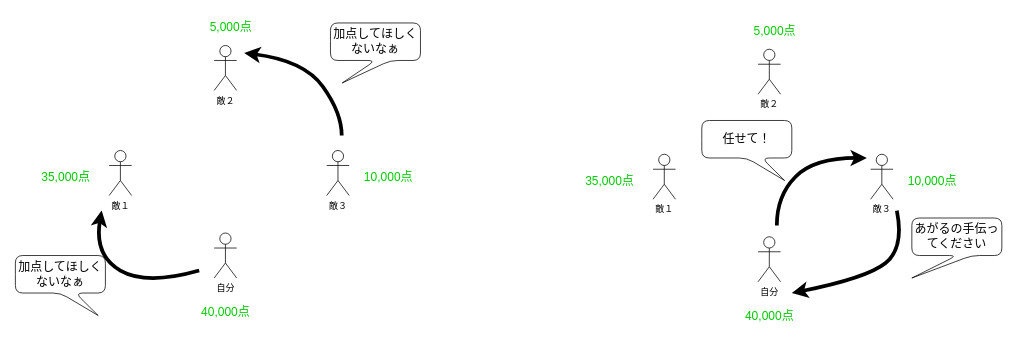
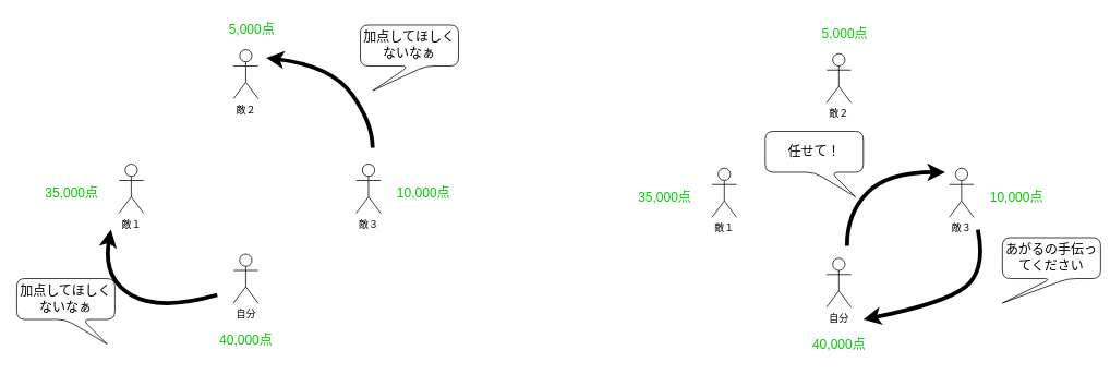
  <mxCell id="0" />
  <mxCell id="1" parent="0" />
  <mxCell id="2" value="自分" style="shape=umlActor;verticalLabelPosition=bottom;verticalAlign=top;html=1;outlineConnect=0;strokeColor=#000000;fillColor=#FFFFFF;" vertex="1" parent="1"><mxGeometry x="285" y="310" width="30" height="60" as="geometry" /></mxCell>
  <mxCell id="3" value="敵３" style="shape=umlActor;verticalLabelPosition=bottom;verticalAlign=top;html=1;outlineConnect=0;strokeColor=#000000;fillColor=#FFFFFF;" vertex="1" parent="1"><mxGeometry x="435" y="200" width="30" height="60" as="geometry" /></mxCell>
  <mxCell id="4" value="敵２" style="shape=umlActor;verticalLabelPosition=bottom;verticalAlign=top;html=1;outlineConnect=0;strokeColor=#000000;fillColor=#FFFFFF;" vertex="1" parent="1"><mxGeometry x="285" y="60" width="30" height="60" as="geometry" /></mxCell>
  <mxCell id="5" value="敵１" style="shape=umlActor;verticalLabelPosition=bottom;verticalAlign=top;html=1;outlineConnect=0;strokeColor=#000000;fillColor=#FFFFFF;" vertex="1" parent="1"><mxGeometry x="145" y="200" width="30" height="60" as="geometry" /></mxCell>
  <mxCell id="6" value="&lt;font style=&quot;font-size: 16px&quot; color=&quot;#00cc00&quot;&gt;40,000点&lt;/font&gt;" style="text;html=1;strokeColor=none;fillColor=none;align=center;verticalAlign=middle;whiteSpace=wrap;rounded=0;" vertex="1" parent="1"><mxGeometry x="257.5" y="400" width="85" height="30" as="geometry" /></mxCell>
  <mxCell id="7" value="&lt;font style=&quot;font-size: 16px&quot; color=&quot;#00cc00&quot;&gt;35,000点&lt;/font&gt;" style="text;html=1;strokeColor=none;fillColor=none;align=center;verticalAlign=middle;whiteSpace=wrap;rounded=0;" vertex="1" parent="1"><mxGeometry x="45" y="220" width="85" height="30" as="geometry" /></mxCell>
  <mxCell id="8" value="&lt;font style=&quot;font-size: 16px&quot; color=&quot;#00cc00&quot;&gt;5,000点&lt;/font&gt;" style="text;html=1;strokeColor=none;fillColor=none;align=center;verticalAlign=middle;whiteSpace=wrap;rounded=0;" vertex="1" parent="1"><mxGeometry x="265" y="20" width="85" height="30" as="geometry" /></mxCell>
  <mxCell id="9" value="&lt;font style=&quot;font-size: 16px&quot; color=&quot;#00cc00&quot;&gt;10,000点&lt;/font&gt;" style="text;html=1;strokeColor=none;fillColor=none;align=center;verticalAlign=middle;whiteSpace=wrap;rounded=0;" vertex="1" parent="1"><mxGeometry x="475" y="220" width="85" height="30" as="geometry" /></mxCell>
  <mxCell id="10" value="" style="curved=1;endArrow=classic;html=1;rounded=0;fontSize=16;fontColor=#00CC00;fillColor=#000000;strokeWidth=5;" edge="1" parent="1"><mxGeometry width="50" height="50" relative="1" as="geometry"><mxPoint x="265" y="360" as="sourcePoint" /><mxPoint x="135" y="280" as="targetPoint" /><Array as="points"><mxPoint x="195" y="380" /><mxPoint x="125" y="340" /></Array></mxGeometry></mxCell>
  <mxCell id="11" value="" style="curved=1;endArrow=classic;html=1;rounded=0;fontSize=16;fontColor=#00CC00;fillColor=#000000;strokeWidth=5;" edge="1" parent="1"><mxGeometry width="50" height="50" relative="1" as="geometry"><mxPoint x="455" y="180" as="sourcePoint" /><mxPoint x="325" y="70" as="targetPoint" /><Array as="points"><mxPoint x="455" y="150" /><mxPoint x="405" y="80" /></Array></mxGeometry></mxCell>
  <mxCell id="12" value="&lt;font color=&quot;#000000&quot;&gt;加点してほしくないなぁ&lt;/font&gt;" style="shape=callout;whiteSpace=wrap;html=1;perimeter=calloutPerimeter;fontSize=16;fontColor=#00CC00;strokeColor=#000000;fillColor=#FFFFFF;position2=0.13;rounded=1;" vertex="1" parent="1"><mxGeometry x="440" y="30" width="120" height="80" as="geometry" /></mxCell>
  <mxCell id="13" value="&lt;font color=&quot;#000000&quot;&gt;加点してほしくないなぁ&lt;/font&gt;" style="shape=callout;whiteSpace=wrap;html=1;perimeter=calloutPerimeter;fontSize=16;fontColor=#00CC00;strokeColor=#000000;fillColor=#FFFFFF;position2=0.92;rounded=1;rotation=0;" vertex="1" parent="1"><mxGeometry x="20" y="340" width="120" height="80" as="geometry" /></mxCell>
  <mxCell id="14" value="自分" style="shape=umlActor;verticalLabelPosition=bottom;verticalAlign=top;html=1;outlineConnect=0;strokeColor=#000000;fillColor=#FFFFFF;" vertex="1" parent="1"><mxGeometry x="1010" y="315" width="30" height="60" as="geometry" /></mxCell>
  <mxCell id="15" value="敵３" style="shape=umlActor;verticalLabelPosition=bottom;verticalAlign=top;html=1;outlineConnect=0;strokeColor=#000000;fillColor=#FFFFFF;" vertex="1" parent="1"><mxGeometry x="1160" y="205" width="30" height="60" as="geometry" /></mxCell>
  <mxCell id="16" value="敵２" style="shape=umlActor;verticalLabelPosition=bottom;verticalAlign=top;html=1;outlineConnect=0;strokeColor=#000000;fillColor=#FFFFFF;" vertex="1" parent="1"><mxGeometry x="1010" y="65" width="30" height="60" as="geometry" /></mxCell>
  <mxCell id="17" value="敵１" style="shape=umlActor;verticalLabelPosition=bottom;verticalAlign=top;html=1;outlineConnect=0;strokeColor=#000000;fillColor=#FFFFFF;" vertex="1" parent="1"><mxGeometry x="870" y="205" width="30" height="60" as="geometry" /></mxCell>
  <mxCell id="18" value="&lt;font style=&quot;font-size: 16px&quot; color=&quot;#00cc00&quot;&gt;40,000点&lt;/font&gt;" style="text;html=1;strokeColor=none;fillColor=none;align=center;verticalAlign=middle;whiteSpace=wrap;rounded=0;" vertex="1" parent="1"><mxGeometry x="982.5" y="405" width="85" height="30" as="geometry" /></mxCell>
  <mxCell id="19" value="&lt;font style=&quot;font-size: 16px&quot; color=&quot;#00cc00&quot;&gt;35,000点&lt;/font&gt;" style="text;html=1;strokeColor=none;fillColor=none;align=center;verticalAlign=middle;whiteSpace=wrap;rounded=0;" vertex="1" parent="1"><mxGeometry x="770" y="225" width="85" height="30" as="geometry" /></mxCell>
  <mxCell id="20" value="&lt;font style=&quot;font-size: 16px&quot; color=&quot;#00cc00&quot;&gt;5,000点&lt;/font&gt;" style="text;html=1;strokeColor=none;fillColor=none;align=center;verticalAlign=middle;whiteSpace=wrap;rounded=0;" vertex="1" parent="1"><mxGeometry x="990" y="25" width="85" height="30" as="geometry" /></mxCell>
  <mxCell id="21" value="&lt;font style=&quot;font-size: 16px&quot; color=&quot;#00cc00&quot;&gt;10,000点&lt;/font&gt;" style="text;html=1;strokeColor=none;fillColor=none;align=center;verticalAlign=middle;whiteSpace=wrap;rounded=0;" vertex="1" parent="1"><mxGeometry x="1200" y="225" width="85" height="30" as="geometry" /></mxCell>
  <mxCell id="22" value="" style="curved=1;endArrow=classic;html=1;rounded=0;fontSize=16;fontColor=#00CC00;fillColor=#000000;strokeWidth=5;" edge="1" parent="1"><mxGeometry width="50" height="50" relative="1" as="geometry"><mxPoint x="1035" y="300" as="sourcePoint" /><mxPoint x="1155" y="210" as="targetPoint" /><Array as="points"><mxPoint x="1035" y="260" /><mxPoint x="1085" y="210" /></Array></mxGeometry></mxCell>
  <mxCell id="23" value="" style="curved=1;endArrow=classic;html=1;rounded=0;fontSize=16;fontColor=#00CC00;fillColor=#000000;strokeWidth=5;" edge="1" parent="1"><mxGeometry width="50" height="50" relative="1" as="geometry"><mxPoint x="1195" y="280" as="sourcePoint" /><mxPoint x="1055" y="390" as="targetPoint" /><Array as="points"><mxPoint x="1205" y="330" /><mxPoint x="1155" y="370" /></Array></mxGeometry></mxCell>
- <mxCell id="24" value="&lt;font color=&quot;#000000&quot;&gt;あがるの手伝ってください&lt;/font&gt;" style="shape=callout;whiteSpace=wrap;html=1;perimeter=calloutPerimeter;fontSize=16;fontColor=#00CC00;strokeColor=#000000;fillColor=#FFFFFF;position2=0;rounded=1;" vertex="1" parent="1"><mxGeometry x="1215" y="290" width="120" height="80" as="geometry" /></mxCell>
+ <mxCell id="24" value="&lt;font color=&quot;#000000&quot;&gt;あがるの手伝ってください&lt;/font&gt;" style="shape=callout;whiteSpace=wrap;html=1;perimeter=calloutPerimeter;fontSize=16;fontColor=#00CC00;strokeColor=#000000;fillColor=#FFFFFF;position2=0;rounded=1;" vertex="1" parent="1"><mxGeometry x="1225" y="290" width="120" height="80" as="geometry" /></mxCell>
  <mxCell id="25" value="&lt;font color=&quot;#000000&quot;&gt;任せて！&lt;/font&gt;" style="shape=callout;whiteSpace=wrap;html=1;perimeter=calloutPerimeter;fontSize=16;fontColor=#00CC00;strokeColor=#000000;fillColor=#FFFFFF;position2=0.92;rounded=1;rotation=0;" vertex="1" parent="1"><mxGeometry x="935" y="160" width="120" height="80" as="geometry" /></mxCell>
